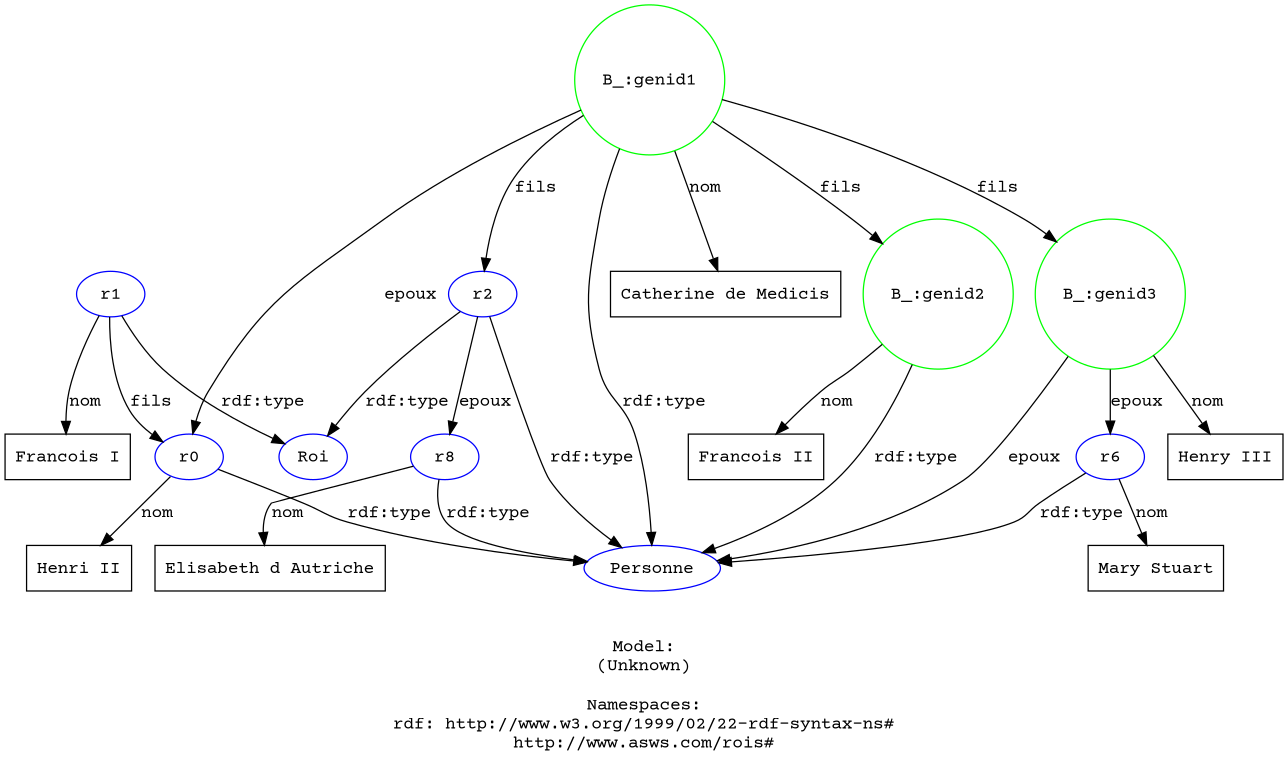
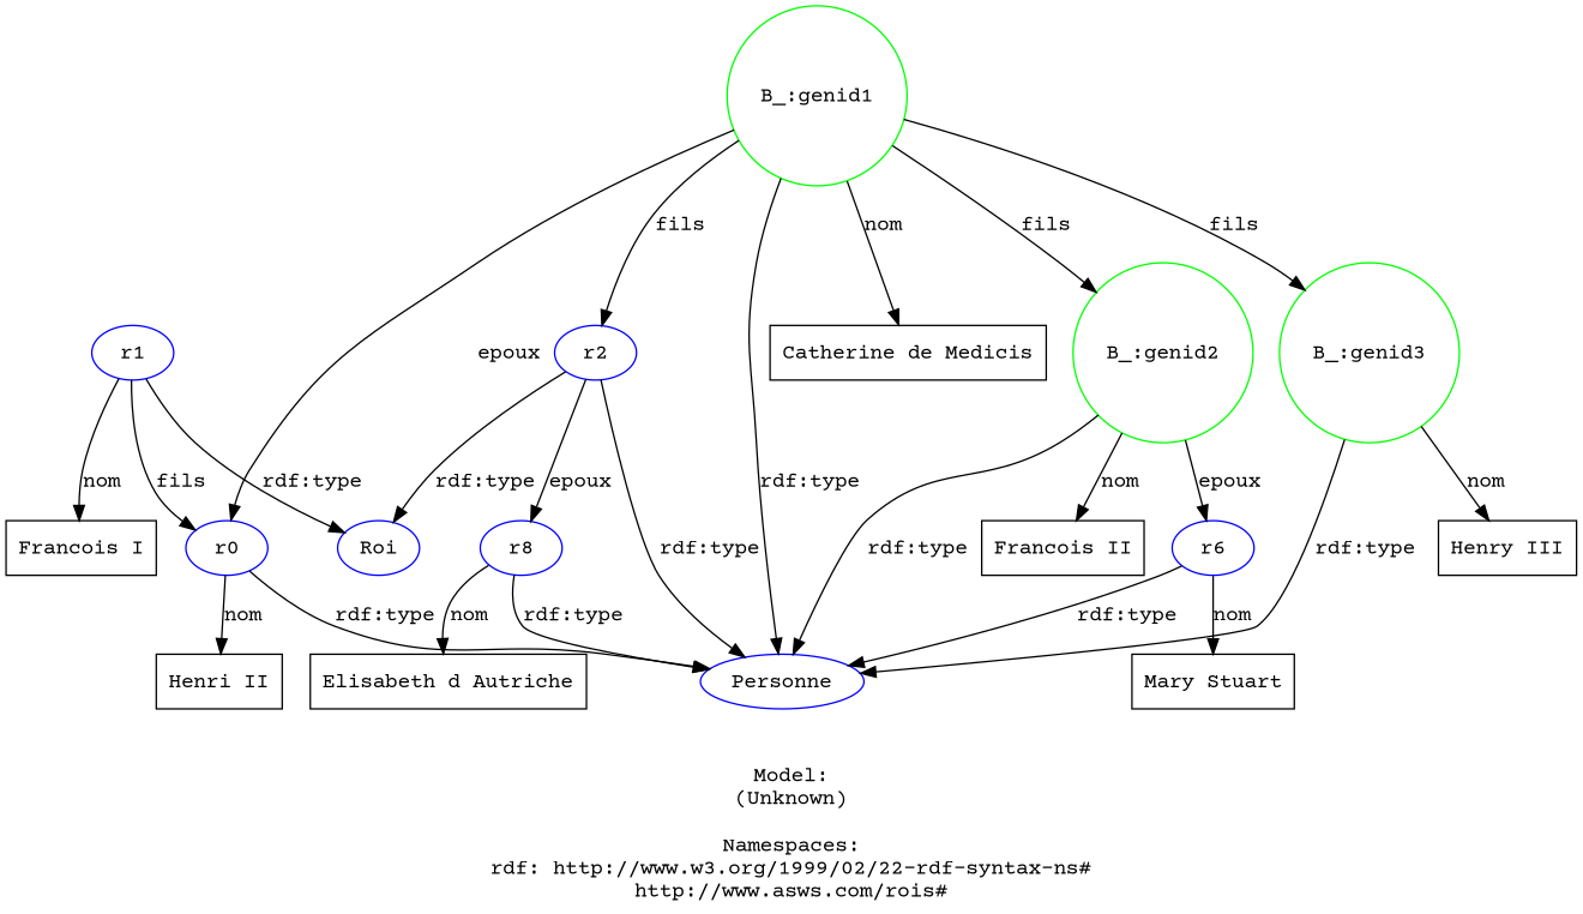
  digraph {
    fontname="Courier Prime"
    label="\n\nModel:\n(Unknown)\n\nNamespaces:\nrdf: http://www.w3.org/1999/02/22-rdf-syntax-ns#\nhttp://www.asws.com/rois#\n"
    rankdir=TB
    node [fontname="Courier Prime" shape=ellipse]
    edge [fontname="Courier Prime"]
    n1 [color=blue label=r1]
    n2 [color=blue label=Roi]
    n3 [label="Francois I" shape=record]
    n4 [color=blue label=r0]
    n5 [color=blue label=Personne]
    n6 [label="Henri II" shape=record]
    n7 [color=blue label=r2]
    n8 [color=blue label=r8]
    n9 [label="Elisabeth d Autriche" shape=record]
    "B_:genid1" [color=green shape=circle]
    n11 [label="Catherine de Medicis" shape=record]
    "B_:genid2" [color=green shape=circle]
    "B_:genid3" [color=green shape=circle]
    n14 [label="Francois II" shape=record]
    n15 [color=blue label=r6]
    n16 [label="Henry III" shape=record]
    n17 [label="Mary Stuart" shape=record]
    n1 -> n2 [label="rdf:type"]
    n1 -> n3 [label=nom]
    n1 -> n4 [label=fils]
    n4 -> n5 [label="rdf:type"]
    n4 -> n6 [label=nom]
    n7 -> n2 [label="rdf:type"]
    n7 -> n5 [label="rdf:type"]
    n7 -> n8 [label=epoux]
    n8 -> n5 [label="rdf:type"]
    n8 -> n9 [label=nom]
    "B_:genid1" -> n4 [label=epoux]
    "B_:genid1" -> n5 [label="rdf:type"]
    "B_:genid1" -> n7 [label=fils]
    "B_:genid1" -> n11 [label=nom]
    "B_:genid1" -> "B_:genid2" [label=fils]
    "B_:genid1" -> "B_:genid3" [label=fils]
    "B_:genid2" -> n5 [label="rdf:type"]
    "B_:genid2" -> n14 [label=nom]
-   "B_:genid3" -> n15 [label=epoux]
-   "B_:genid3" -> n5 [label=epoux]
+   "B_:genid2" -> n15 [label=epoux]
+   "B_:genid3" -> n5 [label="rdf:type"]
    "B_:genid3" -> n16 [label=nom]
    n15 -> n5 [label="rdf:type"]
    n15 -> n17 [label=nom]
  }
